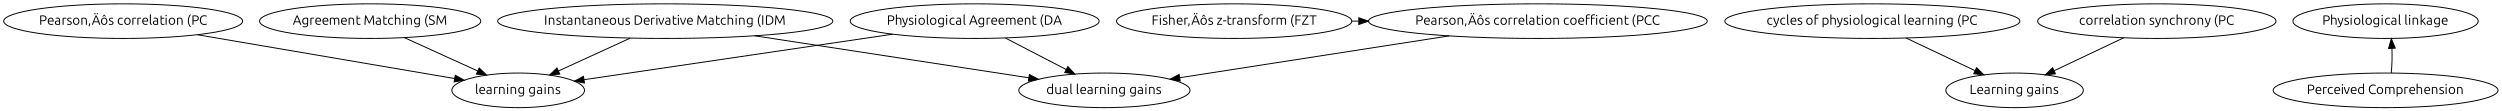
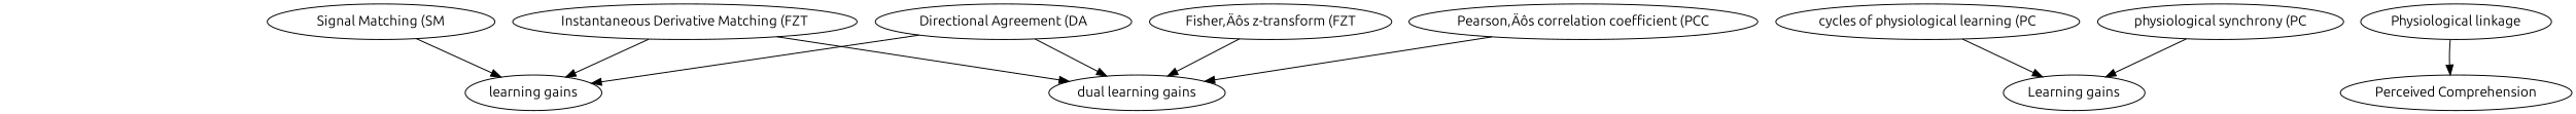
  digraph {
    fontname=Ubuntu
    rankdir=TB
    splines=true
    node [fontname=Ubuntu]
    edge [fontname=Ubuntu]
-   "Instantaneous Derivative Matching (IDM"
-   "Directional Agreement (DA" [label="Physiological Agreement (DA"]
+   "Instantaneous Derivative Matching (IDM" [label="Instantaneous Derivative Matching (FZT"]
+   "Directional Agreement (DA"
    n3 [label="cycles of physiological learning (PC"]
    "Fisher‚Äôs z-transform (FZT"
-   "Pearson‚Äôs correlation (PC"
-   "Signal Matching (SM" [label="Agreement Matching (SM"]
-   "physiological synchrony (PC" [label="correlation synchrony (PC"]
+   "Signal Matching (SM"
+   "physiological synchrony (PC"
    "Physiological linkage"
    "Pearson‚Äôs correlation coefficient (PCC"
    "Learning gains"
    "Perceived Comprehension"
    "learning gains"
    "dual learning gains"
    subgraph sub_1 {
      rank=same
      "Instantaneous Derivative Matching (IDM"
      "Directional Agreement (DA"
      n3
      "Fisher‚Äôs z-transform (FZT"
-     "Pearson‚Äôs correlation (PC"
      "Signal Matching (SM"
      "physiological synchrony (PC"
      "Physiological linkage"
      "Pearson‚Äôs correlation coefficient (PCC"
    }
    subgraph sub_2 {
      rank=same
      "Learning gains"
      "Perceived Comprehension"
      "learning gains"
      "dual learning gains"
    }
    "Instantaneous Derivative Matching (IDM" -> "learning gains"
    "Instantaneous Derivative Matching (IDM" -> "dual learning gains"
    "Directional Agreement (DA" -> "learning gains"
    "Directional Agreement (DA" -> "dual learning gains"
    n3 -> "Learning gains"
-   "Fisher‚Äôs z-transform (FZT" -> "Pearson‚Äôs correlation coefficient (PCC"
-   "Pearson‚Äôs correlation (PC" -> "learning gains"
+   "Fisher‚Äôs z-transform (FZT" -> "dual learning gains"
    "Signal Matching (SM" -> "learning gains"
    "physiological synchrony (PC" -> "Learning gains"
-   "Perceived Comprehension" -> "Physiological linkage"
+   "Physiological linkage" -> "Perceived Comprehension"
    "Pearson‚Äôs correlation coefficient (PCC" -> "dual learning gains"
  }
